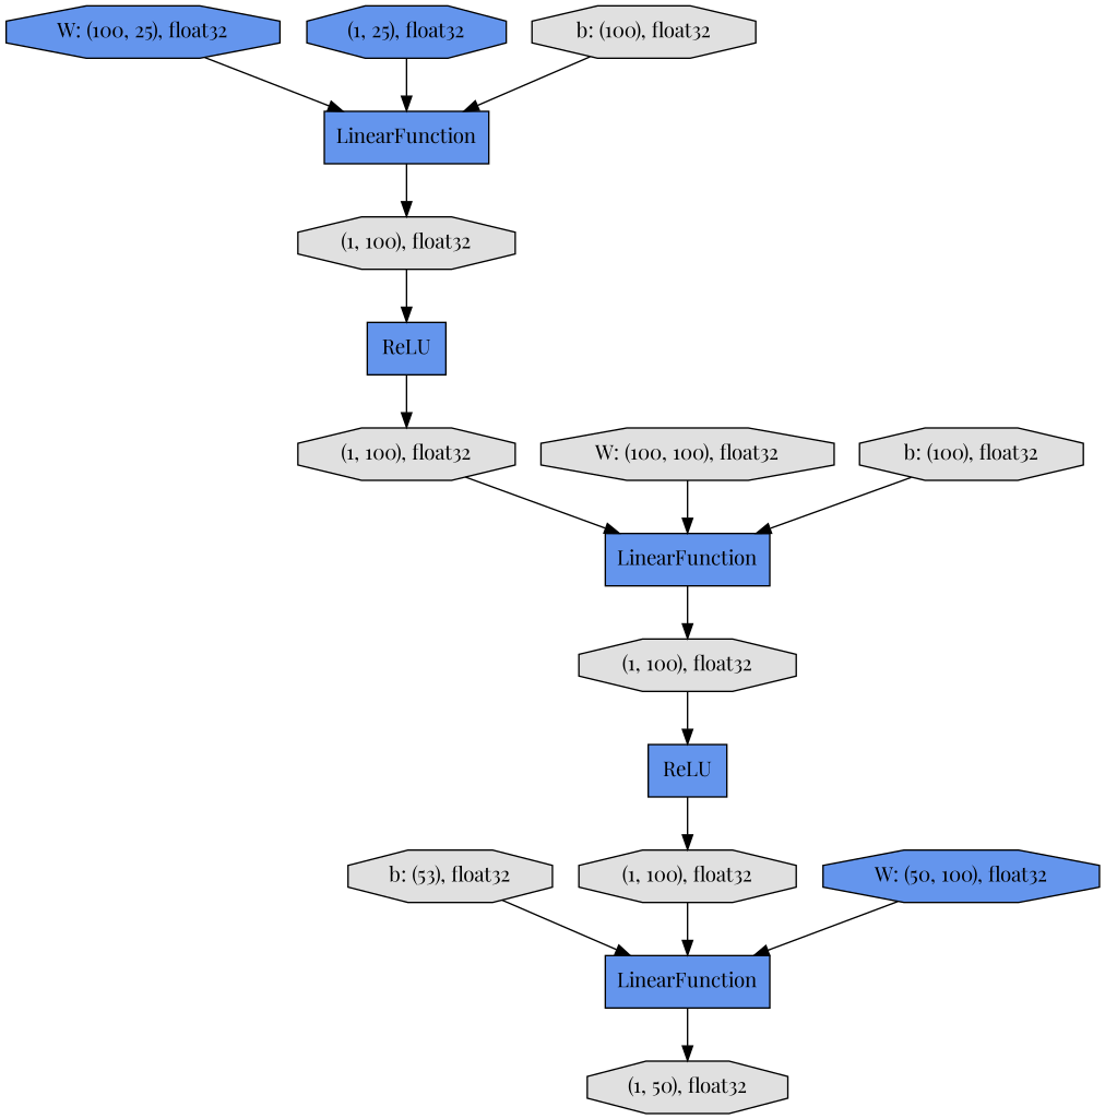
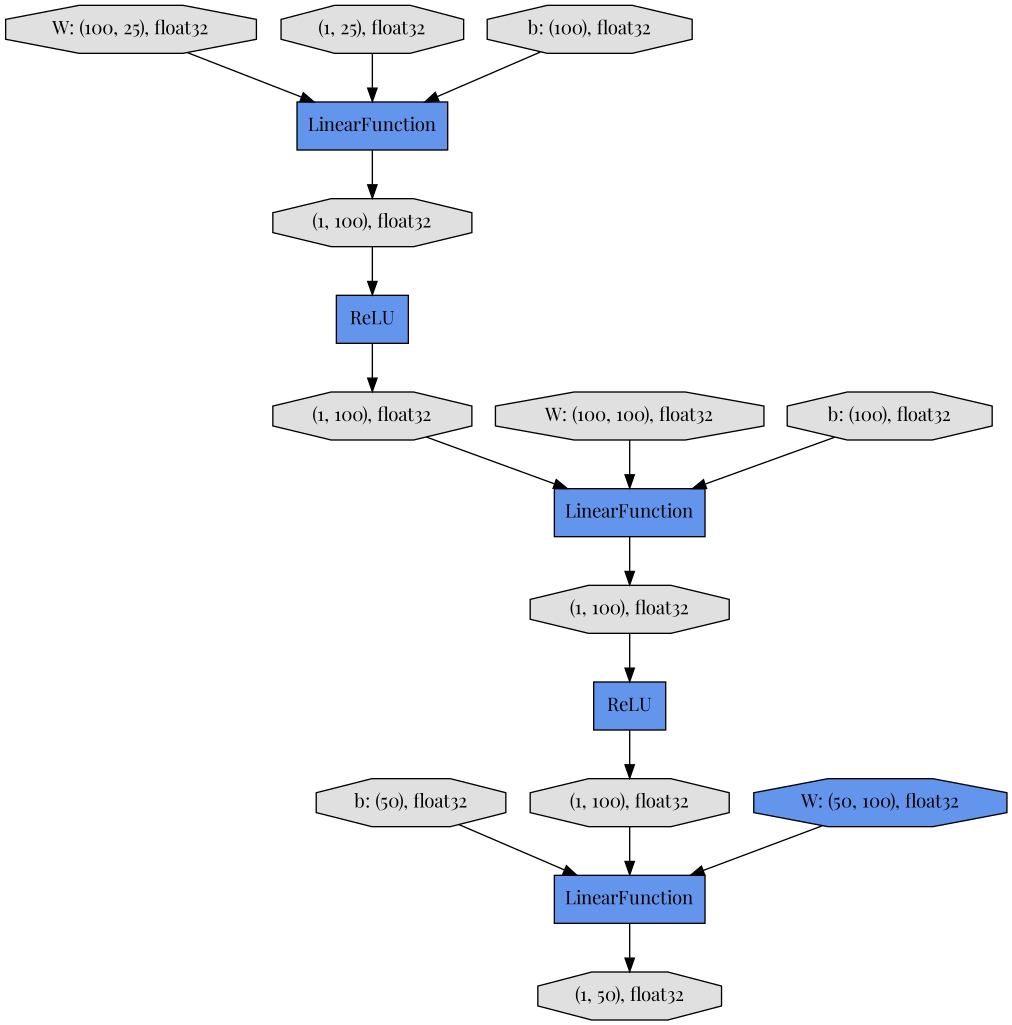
  digraph {
    fontname="Playfair Display"
    rankdir=TB
    node [fillcolor="#E0E0E0" fontname="Playfair Display" shape=octagon style=filled]
    edge [fontname="Playfair Display"]
    n1 [fillcolor="#6495ED" label=LinearFunction shape=record]
    n2 [label="(1, 50), float32"]
-   n3 [fillcolor="#6495ED" label="W: (100, 25), float32"]
+   n3 [label="W: (100, 25), float32"]
    n4 [fillcolor="#6495ED" label=LinearFunction shape=record]
    n5 [label="(1, 100), float32"]
-   n6 [fillcolor="#6495ED" label="(1, 25), float32"]
-   n7 [label="b: (53), float32"]
+   n6 [label="(1, 25), float32"]
+   n7 [label="b: (50), float32"]
    n8 [fillcolor="#6495ED" label=ReLU shape=record]
    n9 [label="(1, 100), float32"]
    n10 [fillcolor="#6495ED" label=ReLU shape=record]
    n11 [label="(1, 100), float32"]
    n12 [fillcolor="#6495ED" label=LinearFunction shape=record]
    n13 [label="(1, 100), float32"]
    n14 [label="b: (100), float32"]
    n15 [label="W: (100, 100), float32"]
    n16 [fillcolor="#6495ED" label="W: (50, 100), float32"]
    n17 [label="b: (100), float32"]
    n1 -> n2
    n3 -> n4
    n4 -> n5
    n5 -> n10
    n6 -> n4
    n7 -> n1
    n8 -> n9
    n9 -> n1
    n10 -> n11
    n11 -> n12
    n12 -> n13
    n13 -> n8
    n14 -> n4
    n15 -> n12
    n16 -> n1
    n17 -> n12
  }
